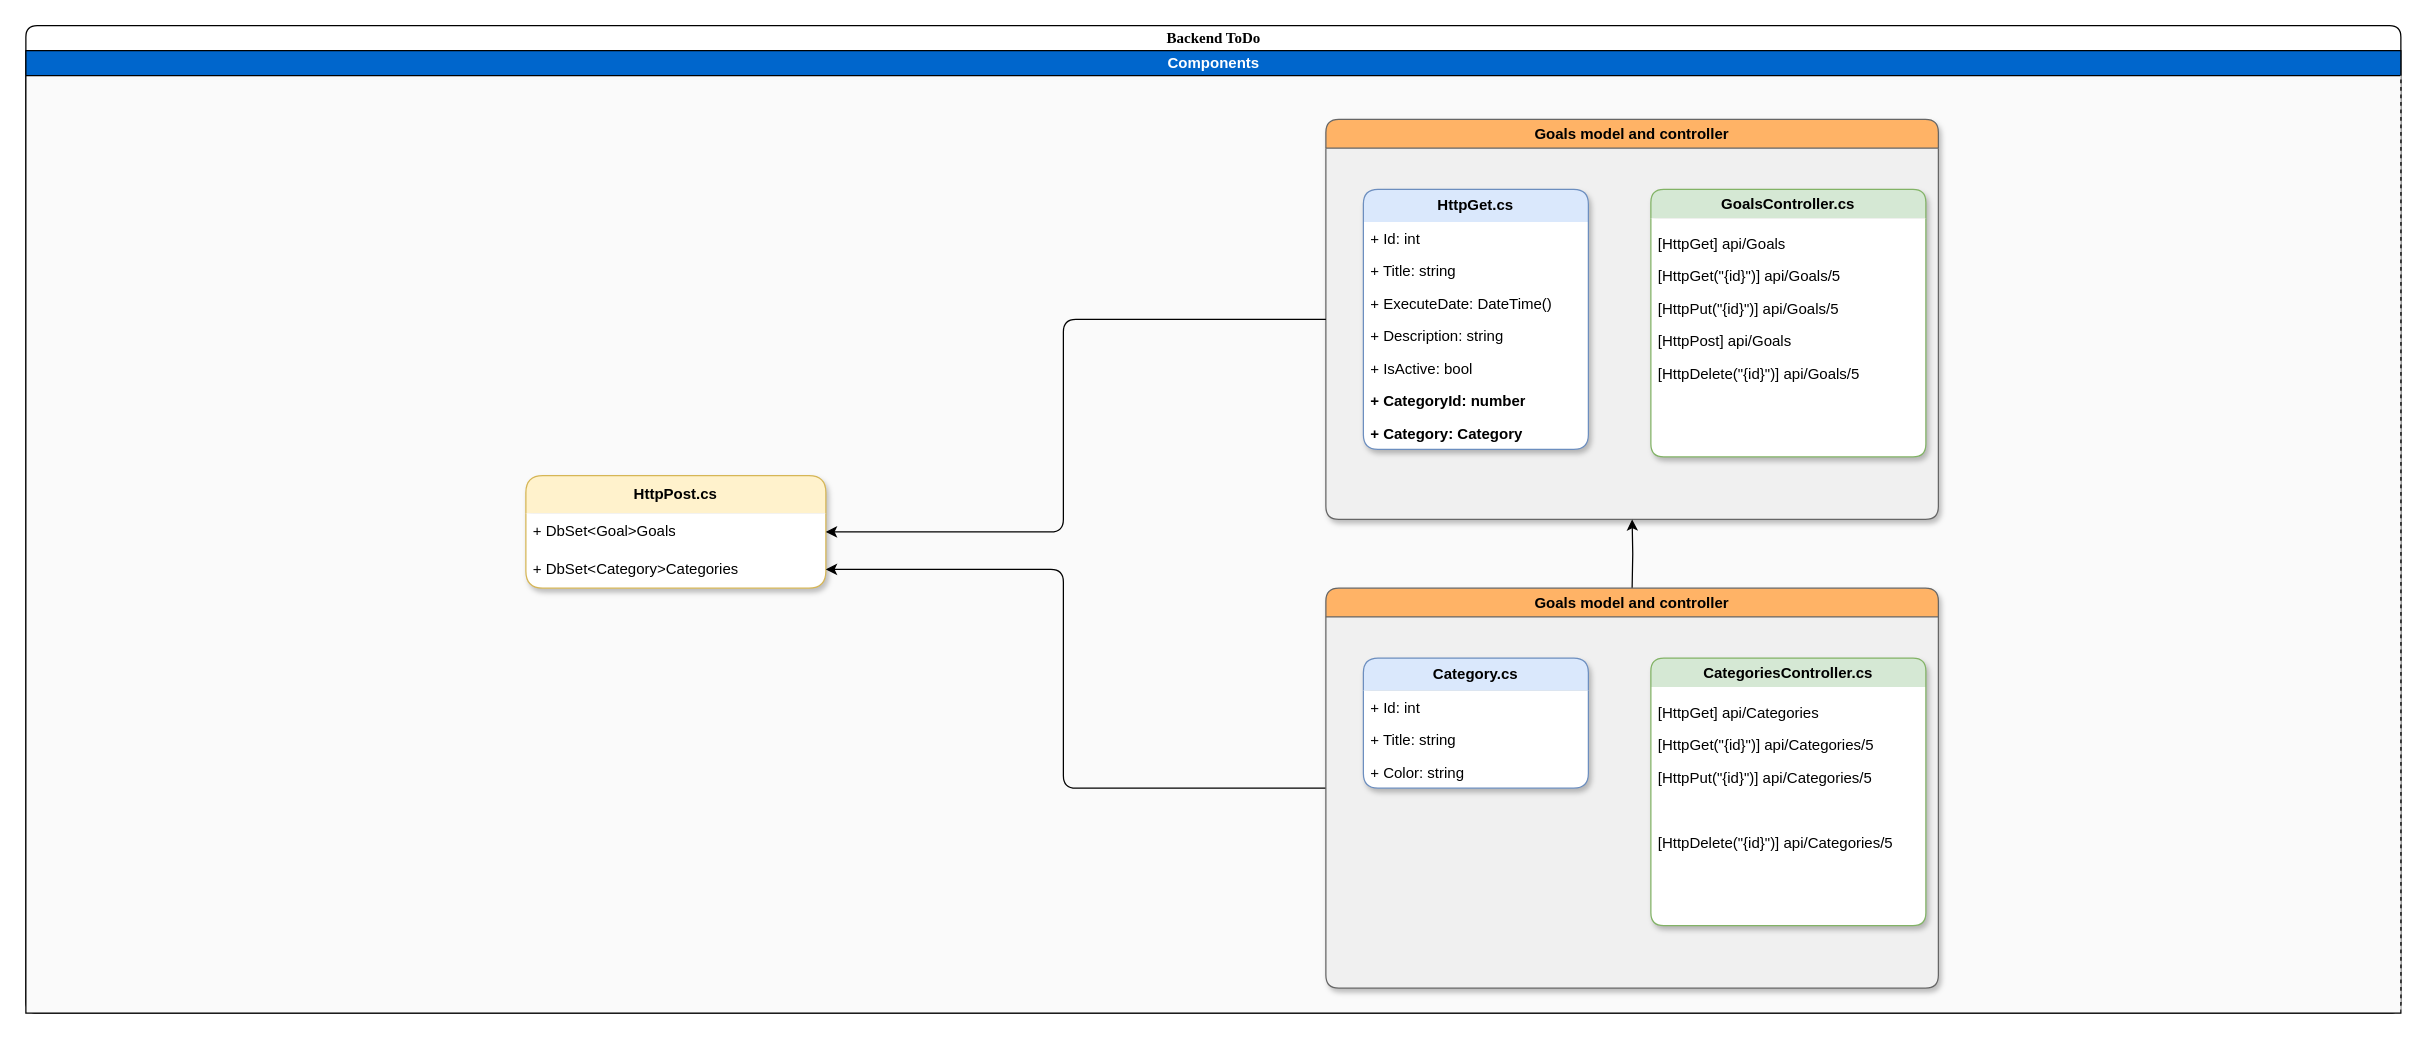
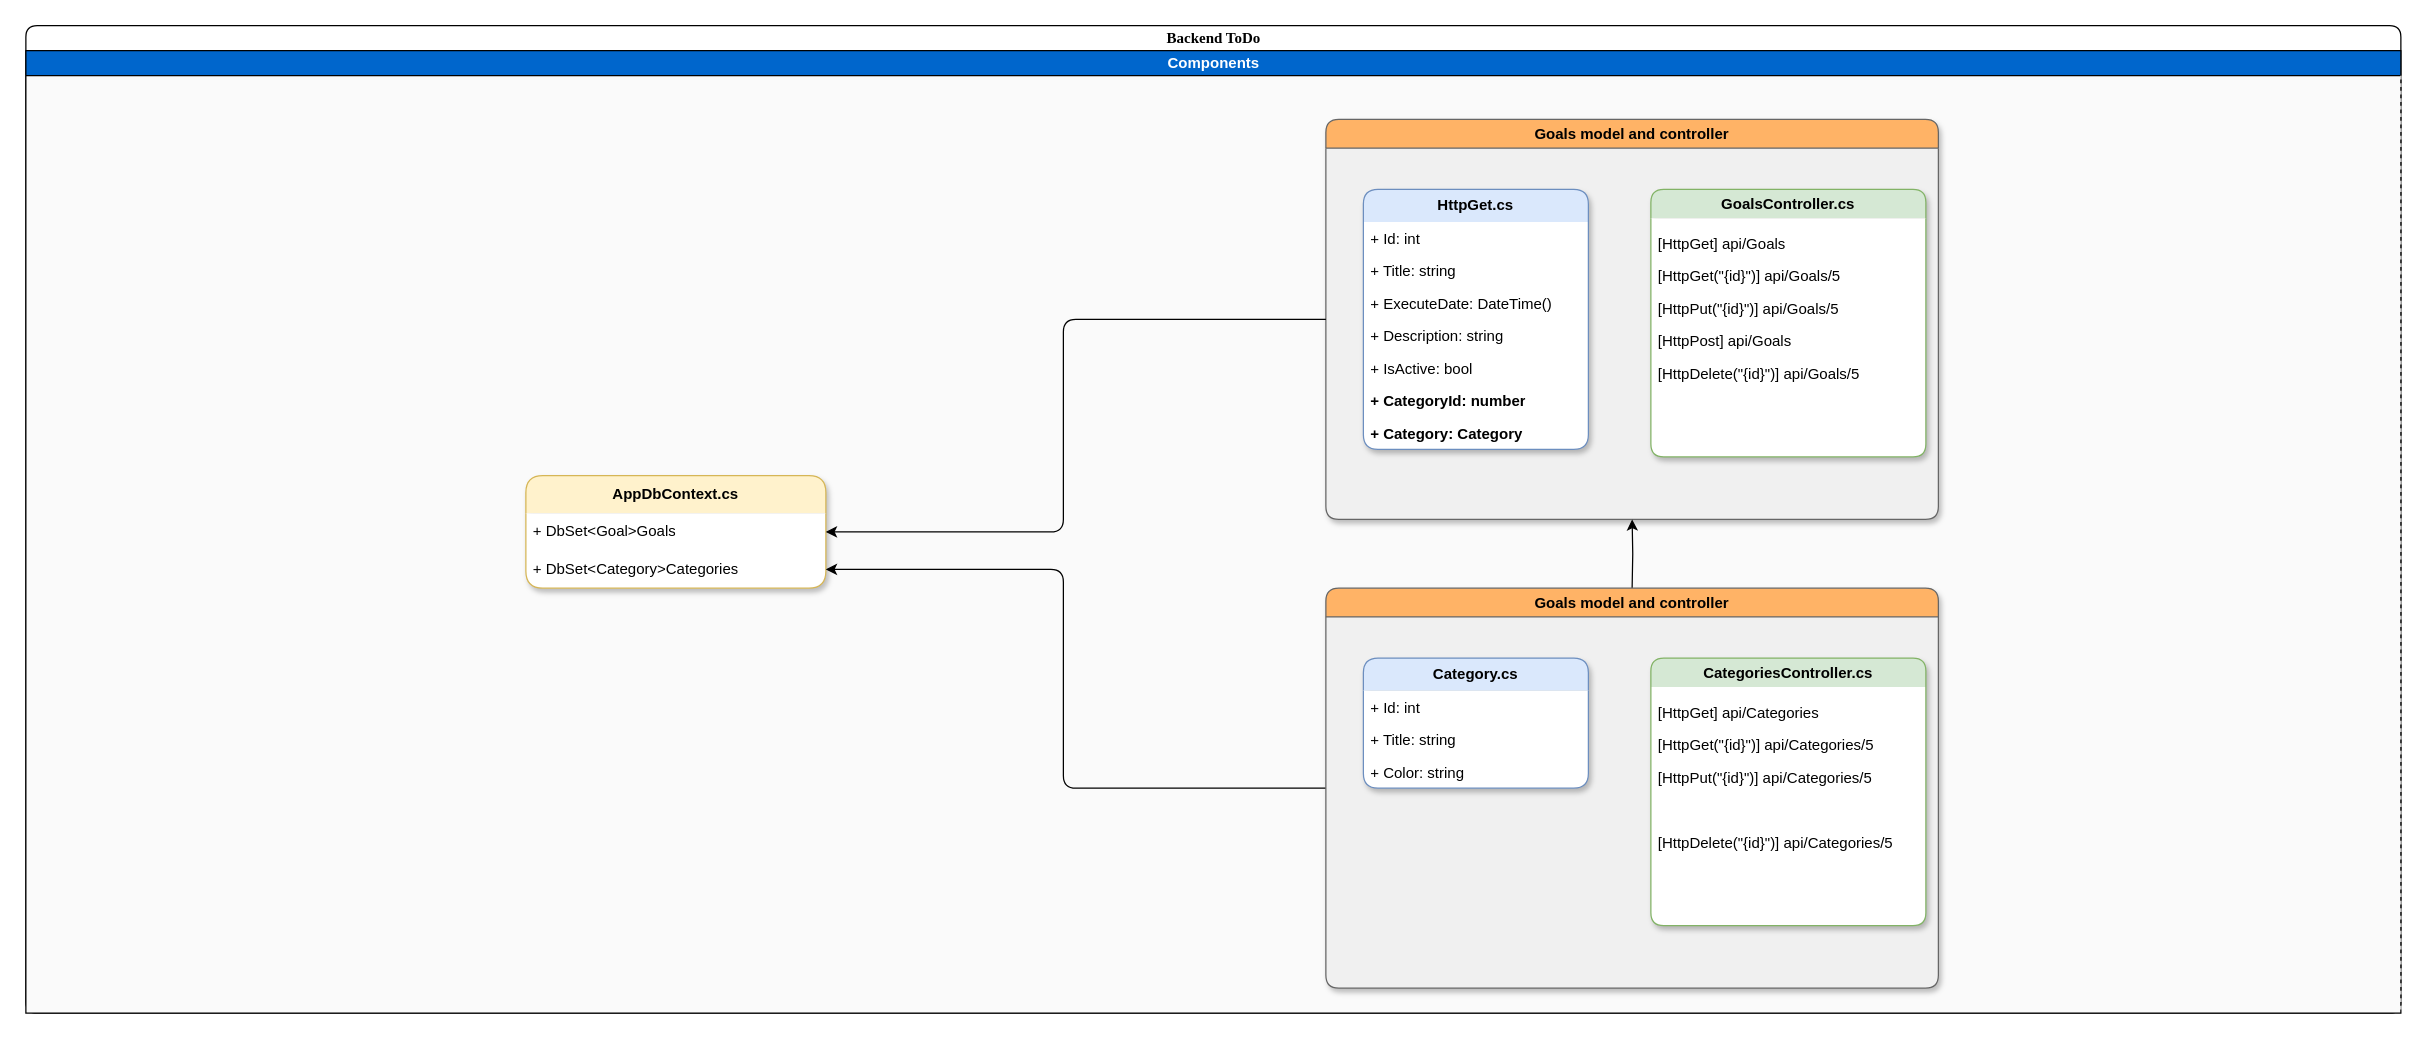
  <mxCell id="0" />
  <mxCell id="1" parent="0" />
  <mxCell id="2" value="&lt;font color=&quot;#000000&quot;&gt;Backend ToDo&lt;/font&gt;" style="swimlane;html=1;childLayout=stackLayout;startSize=20;rounded=1;shadow=0;comic=0;labelBackgroundColor=none;strokeWidth=1;fontFamily=Verdana;fontSize=12;align=center;fontColor=#FFFFFF;movable=1;resizable=1;rotatable=1;deletable=1;editable=1;locked=0;connectable=1;" vertex="1" parent="1"><mxGeometry x="20" y="20" width="1900" height="790" as="geometry" /></mxCell>
  <mxCell id="3" style="edgeStyle=orthogonalEdgeStyle;rounded=0;orthogonalLoop=1;jettySize=auto;html=1;entryX=0;entryY=0.5;entryDx=0;entryDy=0;movable=1;resizable=1;rotatable=1;deletable=1;editable=1;locked=0;connectable=1;endArrow=none;endFill=0;" edge="1" parent="2"><mxGeometry relative="1" as="geometry"><mxPoint x="130" y="225" as="sourcePoint" /><mxPoint x="310" y="225" as="targetPoint" /></mxGeometry></mxCell>
  <mxCell id="4" style="edgeStyle=orthogonalEdgeStyle;rounded=1;orthogonalLoop=1;jettySize=auto;html=1;entryX=0.473;entryY=-0.04;entryDx=0;entryDy=0;entryPerimeter=0;movable=1;resizable=1;rotatable=1;deletable=1;editable=1;locked=0;connectable=1;" edge="1" parent="2"><mxGeometry relative="1" as="geometry"><mxPoint x="74.665" y="203.4" as="targetPoint" /><Array as="points"><mxPoint x="230" y="105" /><mxPoint x="75" y="105" /></Array><mxPoint x="260" y="105" as="sourcePoint" /></mxGeometry></mxCell>
  <mxCell id="5" value="&lt;font&gt;Components&lt;/font&gt;" style="swimlane;html=1;startSize=20;overflow=visible;fillStyle=auto;separatorColor=#F5F5F5;gradientColor=none;swimlaneFillColor=#FAFAFA;fontColor=#FFFFFF;fillColor=#0066CC;rounded=0;movable=1;resizable=1;rotatable=1;deletable=1;editable=1;locked=0;connectable=1;strokeColor=default;" vertex="1" parent="2"><mxGeometry y="20" width="1900" height="770" as="geometry"><mxRectangle x="260" y="20" width="40" height="970" as="alternateBounds" /></mxGeometry></mxCell>
  <mxCell id="6" value="Goals model and controller" style="swimlane;rounded=1;fillColor=#FFB366;fontColor=#000000;strokeColor=#666666;fillStyle=solid;swimlaneFillColor=#F0F0F0;movable=1;resizable=1;rotatable=1;deletable=1;editable=1;locked=0;connectable=1;shadow=1;" vertex="1" parent="5"><mxGeometry x="1040" y="55" width="490" height="320" as="geometry"><mxRectangle x="640" y="580" width="160" height="30" as="alternateBounds" /></mxGeometry></mxCell>
  <mxCell id="7" value="HttpGet.cs" style="swimlane;fontStyle=1;childLayout=stackLayout;horizontal=1;startSize=26;fillColor=#dae8fc;horizontalStack=0;resizeParent=1;resizeParentMax=0;resizeLast=0;collapsible=1;marginBottom=0;whiteSpace=wrap;html=1;strokeColor=#6c8ebf;rounded=1;swimlaneFillColor=default;aspect=fixed;labelBorderColor=none;swimlaneLine=0;shadow=1;glass=0;movable=1;resizable=1;rotatable=1;deletable=1;editable=1;locked=0;connectable=1;" vertex="1" parent="6"><mxGeometry x="30" y="56" width="180" height="208" as="geometry"><mxRectangle x="33" y="40" width="105" height="30" as="alternateBounds" /></mxGeometry></mxCell>
  <mxCell id="8" value="+ Id: int" style="text;strokeColor=none;fillColor=none;align=left;verticalAlign=top;spacingLeft=4;spacingRight=4;overflow=hidden;rotatable=1;points=[[0,0.5],[1,0.5]];portConstraint=eastwest;whiteSpace=wrap;html=1;movable=1;resizable=1;deletable=1;editable=1;locked=0;connectable=1;" vertex="1" parent="7"><mxGeometry y="26" width="180" height="26" as="geometry" /></mxCell>
  <mxCell id="9" value="+ Title: string" style="text;strokeColor=none;fillColor=none;align=left;verticalAlign=top;spacingLeft=4;spacingRight=4;overflow=hidden;rotatable=1;points=[[0,0.5],[1,0.5]];portConstraint=eastwest;whiteSpace=wrap;html=1;movable=1;resizable=1;deletable=1;editable=1;locked=0;connectable=1;" vertex="1" parent="7"><mxGeometry y="52" width="180" height="26" as="geometry" /></mxCell>
  <mxCell id="10" value="+ ExecuteDate: DateTime()" style="text;strokeColor=none;fillColor=none;align=left;verticalAlign=top;spacingLeft=4;spacingRight=4;overflow=hidden;rotatable=1;points=[[0,0.5],[1,0.5]];portConstraint=eastwest;whiteSpace=wrap;html=1;movable=1;resizable=1;deletable=1;editable=1;locked=0;connectable=1;" vertex="1" parent="7"><mxGeometry y="78" width="180" height="26" as="geometry" /></mxCell>
  <mxCell id="11" value="+ Description: string" style="text;strokeColor=none;fillColor=none;align=left;verticalAlign=top;spacingLeft=4;spacingRight=4;overflow=hidden;rotatable=1;points=[[0,0.5],[1,0.5]];portConstraint=eastwest;whiteSpace=wrap;html=1;movable=1;resizable=1;deletable=1;editable=1;locked=0;connectable=1;" vertex="1" parent="7"><mxGeometry y="104" width="180" height="26" as="geometry" /></mxCell>
  <mxCell id="12" value="+ IsActive: bool" style="text;strokeColor=none;fillColor=none;align=left;verticalAlign=top;spacingLeft=4;spacingRight=4;overflow=hidden;rotatable=1;points=[[0,0.5],[1,0.5]];portConstraint=eastwest;whiteSpace=wrap;html=1;fontStyle=0;movable=1;resizable=1;deletable=1;editable=1;locked=0;connectable=1;" vertex="1" parent="7"><mxGeometry y="130" width="180" height="26" as="geometry" /></mxCell>
  <mxCell id="13" value="+ CategoryId: number" style="text;strokeColor=none;fillColor=none;align=left;verticalAlign=top;spacingLeft=4;spacingRight=4;overflow=hidden;rotatable=1;points=[[0,0.5],[1,0.5]];portConstraint=eastwest;whiteSpace=wrap;html=1;fontStyle=1;movable=1;resizable=1;deletable=1;editable=1;locked=0;connectable=1;" vertex="1" parent="7"><mxGeometry y="156" width="180" height="26" as="geometry" /></mxCell>
  <mxCell id="14" value="+ Category: Category" style="text;strokeColor=none;fillColor=none;align=left;verticalAlign=top;spacingLeft=4;spacingRight=4;overflow=hidden;rotatable=1;points=[[0,0.5],[1,0.5]];portConstraint=eastwest;whiteSpace=wrap;html=1;fontStyle=1;movable=1;resizable=1;deletable=1;editable=1;locked=0;connectable=1;" vertex="1" parent="7"><mxGeometry y="182" width="180" height="26" as="geometry" /></mxCell>
  <mxCell id="15" value="GoalsController.cs" style="swimlane;fillColor=#d5e8d4;strokeColor=#82b366;rounded=1;swimlaneFillColor=default;shadow=1;swimlaneLine=0;movable=1;resizable=1;rotatable=1;deletable=1;editable=1;locked=0;connectable=1;" vertex="1" parent="6"><mxGeometry x="260" y="56" width="220" height="214" as="geometry" /></mxCell>
  <mxCell id="16" value="[HttpGet] api/Goals" style="text;strokeColor=none;fillColor=none;align=left;verticalAlign=top;spacingLeft=4;spacingRight=4;overflow=hidden;rotatable=1;points=[[0,0.5],[1,0.5]];portConstraint=eastwest;whiteSpace=wrap;html=1;movable=1;resizable=1;deletable=1;editable=1;locked=0;connectable=1;" vertex="1" parent="15"><mxGeometry y="30" width="220" height="26" as="geometry" /></mxCell>
  <mxCell id="17" value="[HttpGet(&quot;{id}&quot;)] api/Goals/5" style="text;strokeColor=none;fillColor=none;align=left;verticalAlign=top;spacingLeft=4;spacingRight=4;overflow=hidden;rotatable=1;points=[[0,0.5],[1,0.5]];portConstraint=eastwest;whiteSpace=wrap;html=1;movable=1;resizable=1;deletable=1;editable=1;locked=0;connectable=1;" vertex="1" parent="15"><mxGeometry y="56" width="220" height="26" as="geometry" /></mxCell>
  <mxCell id="18" value="[HttpPut(&quot;{id}&quot;)] api/Goals/5" style="text;strokeColor=none;fillColor=none;align=left;verticalAlign=top;spacingLeft=4;spacingRight=4;overflow=hidden;rotatable=1;points=[[0,0.5],[1,0.5]];portConstraint=eastwest;whiteSpace=wrap;html=1;movable=1;resizable=1;deletable=1;editable=1;locked=0;connectable=1;" vertex="1" parent="15"><mxGeometry y="82" width="220" height="26" as="geometry" /></mxCell>
  <mxCell id="19" value="[HttpPost] api/Goals" style="text;strokeColor=none;fillColor=none;align=left;verticalAlign=top;spacingLeft=4;spacingRight=4;overflow=hidden;rotatable=1;points=[[0,0.5],[1,0.5]];portConstraint=eastwest;whiteSpace=wrap;html=1;movable=1;resizable=1;deletable=1;editable=1;locked=0;connectable=1;" vertex="1" parent="15"><mxGeometry y="108" width="220" height="26" as="geometry" /></mxCell>
  <mxCell id="20" value="[HttpDelete(&quot;{id}&quot;)] api/Goals/5" style="text;strokeColor=none;fillColor=none;align=left;verticalAlign=top;spacingLeft=4;spacingRight=4;overflow=hidden;rotatable=1;points=[[0,0.5],[1,0.5]];portConstraint=eastwest;whiteSpace=wrap;html=1;movable=1;resizable=1;deletable=1;editable=1;locked=0;connectable=1;" vertex="1" parent="15"><mxGeometry y="134" width="220" height="26" as="geometry" /></mxCell>
  <mxCell id="21" style="edgeStyle=orthogonalEdgeStyle;rounded=0;orthogonalLoop=1;jettySize=auto;html=1;entryX=0.5;entryY=1;entryDx=0;entryDy=0;movable=1;resizable=1;rotatable=1;deletable=1;editable=1;locked=0;connectable=1;" edge="1" parent="5" target="6"><mxGeometry relative="1" as="geometry"><mxPoint x="1285.0" y="430" as="sourcePoint" /></mxGeometry></mxCell>
- <mxCell id="22" value="HttpPost.cs" style="swimlane;fontStyle=1;childLayout=stackLayout;horizontal=1;startSize=30;horizontalStack=0;resizeParent=1;resizeParentMax=0;resizeLast=0;collapsible=1;marginBottom=0;whiteSpace=wrap;html=1;rounded=1;fillColor=#fff2cc;strokeColor=#d6b656;swimlaneLine=0;shadow=1;fillStyle=auto;swimlaneFillColor=default;movable=1;resizable=1;rotatable=1;deletable=1;editable=1;locked=0;connectable=1;" vertex="1" parent="5"><mxGeometry x="400" y="340" width="240" height="90" as="geometry" /></mxCell>
+ <mxCell id="22" value="AppDbContext.cs" style="swimlane;fontStyle=1;childLayout=stackLayout;horizontal=1;startSize=30;horizontalStack=0;resizeParent=1;resizeParentMax=0;resizeLast=0;collapsible=1;marginBottom=0;whiteSpace=wrap;html=1;rounded=1;fillColor=#fff2cc;strokeColor=#d6b656;swimlaneLine=0;shadow=1;fillStyle=auto;swimlaneFillColor=default;movable=1;resizable=1;rotatable=1;deletable=1;editable=1;locked=0;connectable=1;" vertex="1" parent="5"><mxGeometry x="400" y="340" width="240" height="90" as="geometry" /></mxCell>
  <mxCell id="23" value="+ DbSet&amp;lt;Goal&amp;gt;Goals" style="text;strokeColor=none;fillColor=none;align=left;verticalAlign=middle;spacingLeft=4;spacingRight=4;overflow=hidden;points=[[0,0.5],[1,0.5]];portConstraint=eastwest;rotatable=1;whiteSpace=wrap;html=1;movable=1;resizable=1;deletable=1;editable=1;locked=0;connectable=1;" vertex="1" parent="22"><mxGeometry y="30" width="240" height="30" as="geometry" /></mxCell>
  <mxCell id="24" value="+ DbSet&amp;lt;Category&amp;gt;Categories" style="text;strokeColor=none;fillColor=none;align=left;verticalAlign=middle;spacingLeft=4;spacingRight=4;overflow=hidden;points=[[0,0.5],[1,0.5]];portConstraint=eastwest;rotatable=1;whiteSpace=wrap;html=1;movable=1;resizable=1;deletable=1;editable=1;locked=0;connectable=1;" vertex="1" parent="22"><mxGeometry y="60" width="240" height="30" as="geometry" /></mxCell>
  <mxCell id="25" style="edgeStyle=orthogonalEdgeStyle;rounded=1;orthogonalLoop=1;jettySize=auto;html=1;entryX=1;entryY=0.5;entryDx=0;entryDy=0;movable=1;resizable=1;rotatable=1;deletable=1;editable=1;locked=0;connectable=1;" edge="1" parent="5" source="6" target="23"><mxGeometry relative="1" as="geometry"><Array as="points"><mxPoint x="830" y="215" /><mxPoint x="830" y="385" /></Array></mxGeometry></mxCell>
  <mxCell id="26" value="" style="endArrow=classic;html=1;rounded=0;" edge="1" parent="5"><mxGeometry width="50" height="50" relative="1" as="geometry"><mxPoint x="110" y="70" as="sourcePoint" /><mxPoint x="110" y="70" as="targetPoint" /></mxGeometry></mxCell>
  <mxCell id="27" style="edgeStyle=orthogonalEdgeStyle;rounded=1;orthogonalLoop=1;jettySize=auto;html=1;entryX=1;entryY=0.5;entryDx=0;entryDy=0;" edge="1" parent="5" source="28" target="24"><mxGeometry relative="1" as="geometry"><Array as="points"><mxPoint x="830" y="590" /><mxPoint x="830" y="415" /></Array></mxGeometry></mxCell>
  <mxCell id="28" value="Goals model and controller" style="swimlane;rounded=1;fillColor=#FFB366;fontColor=#000000;strokeColor=#666666;fillStyle=solid;swimlaneFillColor=#F0F0F0;movable=1;resizable=1;rotatable=1;deletable=1;editable=1;locked=0;connectable=1;shadow=1;" vertex="1" parent="5"><mxGeometry x="1040" y="430" width="490" height="320" as="geometry"><mxRectangle x="640" y="580" width="160" height="30" as="alternateBounds" /></mxGeometry></mxCell>
  <mxCell id="29" value="Category.cs" style="swimlane;fontStyle=1;childLayout=stackLayout;horizontal=1;startSize=26;fillColor=#dae8fc;horizontalStack=0;resizeParent=1;resizeParentMax=0;resizeLast=0;collapsible=1;marginBottom=0;whiteSpace=wrap;html=1;strokeColor=#6c8ebf;rounded=1;swimlaneFillColor=default;aspect=fixed;labelBorderColor=none;swimlaneLine=0;shadow=1;glass=0;movable=1;resizable=1;rotatable=1;deletable=1;editable=1;locked=0;connectable=1;" vertex="1" parent="28"><mxGeometry x="30" y="56" width="180" height="104" as="geometry"><mxRectangle x="33" y="40" width="105" height="30" as="alternateBounds" /></mxGeometry></mxCell>
  <mxCell id="30" value="+ Id: int" style="text;strokeColor=none;fillColor=none;align=left;verticalAlign=top;spacingLeft=4;spacingRight=4;overflow=hidden;rotatable=1;points=[[0,0.5],[1,0.5]];portConstraint=eastwest;whiteSpace=wrap;html=1;movable=1;resizable=1;deletable=1;editable=1;locked=0;connectable=1;" vertex="1" parent="29"><mxGeometry y="26" width="180" height="26" as="geometry" /></mxCell>
  <mxCell id="31" value="+ Title: string" style="text;strokeColor=none;fillColor=none;align=left;verticalAlign=top;spacingLeft=4;spacingRight=4;overflow=hidden;rotatable=1;points=[[0,0.5],[1,0.5]];portConstraint=eastwest;whiteSpace=wrap;html=1;movable=1;resizable=1;deletable=1;editable=1;locked=0;connectable=1;" vertex="1" parent="29"><mxGeometry y="52" width="180" height="26" as="geometry" /></mxCell>
  <mxCell id="32" value="+ Color: string" style="text;strokeColor=none;fillColor=none;align=left;verticalAlign=top;spacingLeft=4;spacingRight=4;overflow=hidden;rotatable=1;points=[[0,0.5],[1,0.5]];portConstraint=eastwest;whiteSpace=wrap;html=1;movable=1;resizable=1;deletable=1;editable=1;locked=0;connectable=1;" vertex="1" parent="29"><mxGeometry y="78" width="180" height="26" as="geometry" /></mxCell>
  <mxCell id="33" value="CategoriesController.cs" style="swimlane;fillColor=#d5e8d4;strokeColor=#82b366;rounded=1;swimlaneFillColor=default;shadow=1;swimlaneLine=0;movable=1;resizable=1;rotatable=1;deletable=1;editable=1;locked=0;connectable=1;" vertex="1" parent="28"><mxGeometry x="260" y="56" width="220" height="214" as="geometry" /></mxCell>
  <mxCell id="34" value="[HttpGet] api/Categories" style="text;strokeColor=none;fillColor=none;align=left;verticalAlign=top;spacingLeft=4;spacingRight=4;overflow=hidden;rotatable=1;points=[[0,0.5],[1,0.5]];portConstraint=eastwest;whiteSpace=wrap;html=1;movable=1;resizable=1;deletable=1;editable=1;locked=0;connectable=1;" vertex="1" parent="33"><mxGeometry y="30" width="220" height="26" as="geometry" /></mxCell>
  <mxCell id="35" value="[HttpGet(&quot;{id}&quot;)] api/Categories/5" style="text;strokeColor=none;fillColor=none;align=left;verticalAlign=top;spacingLeft=4;spacingRight=4;overflow=hidden;rotatable=1;points=[[0,0.5],[1,0.5]];portConstraint=eastwest;whiteSpace=wrap;html=1;movable=1;resizable=1;deletable=1;editable=1;locked=0;connectable=1;" vertex="1" parent="33"><mxGeometry y="56" width="220" height="26" as="geometry" /></mxCell>
  <mxCell id="36" value="[HttpPut(&quot;{id}&quot;)] api/Categories/5" style="text;strokeColor=none;fillColor=none;align=left;verticalAlign=top;spacingLeft=4;spacingRight=4;overflow=hidden;rotatable=1;points=[[0,0.5],[1,0.5]];portConstraint=eastwest;whiteSpace=wrap;html=1;movable=1;resizable=1;deletable=1;editable=1;locked=0;connectable=1;" vertex="1" parent="33"><mxGeometry y="82" width="220" height="26" as="geometry" /></mxCell>
  <mxCell id="37" value="[HttpDelete(&quot;{id}&quot;)] api/Categories/5" style="text;strokeColor=none;fillColor=none;align=left;verticalAlign=top;spacingLeft=4;spacingRight=4;overflow=hidden;rotatable=1;points=[[0,0.5],[1,0.5]];portConstraint=eastwest;whiteSpace=wrap;html=1;movable=1;resizable=1;deletable=1;editable=1;locked=0;connectable=1;" vertex="1" parent="33"><mxGeometry y="134" width="220" height="26" as="geometry" /></mxCell>
